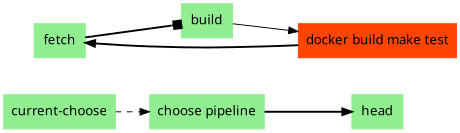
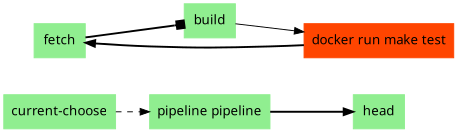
  digraph {
    fontname="ui-system,sans-serif"
    rankdir=LR
    node [color="#90ee90" fillcolor="#90ee90" fontname="ui-system,sans-serif" shape=box style=filled]
    edge [arrowhead=normal fontname="ui-system,sans-serif" style=bold]
    n1 [label="current-choose"]
-   n2 [label="choose pipeline"]
+   n2 [label="pipeline pipeline"]
    n3 [label=head]
    n4 [label=fetch]
    n5 [label=build]
-   n6 [color="#ff4500" fillcolor="#ff4500" label="docker build make test"]
+   n6 [color="#ff4500" fillcolor="#ff4500" label="docker run make test"]
    n1 -> n2 [style=dashed]
    n2 -> n3
    n4 -> n5 [arrowhead=box]
    n5 -> n6 [style=solid]
    n6 -> n4
  }
